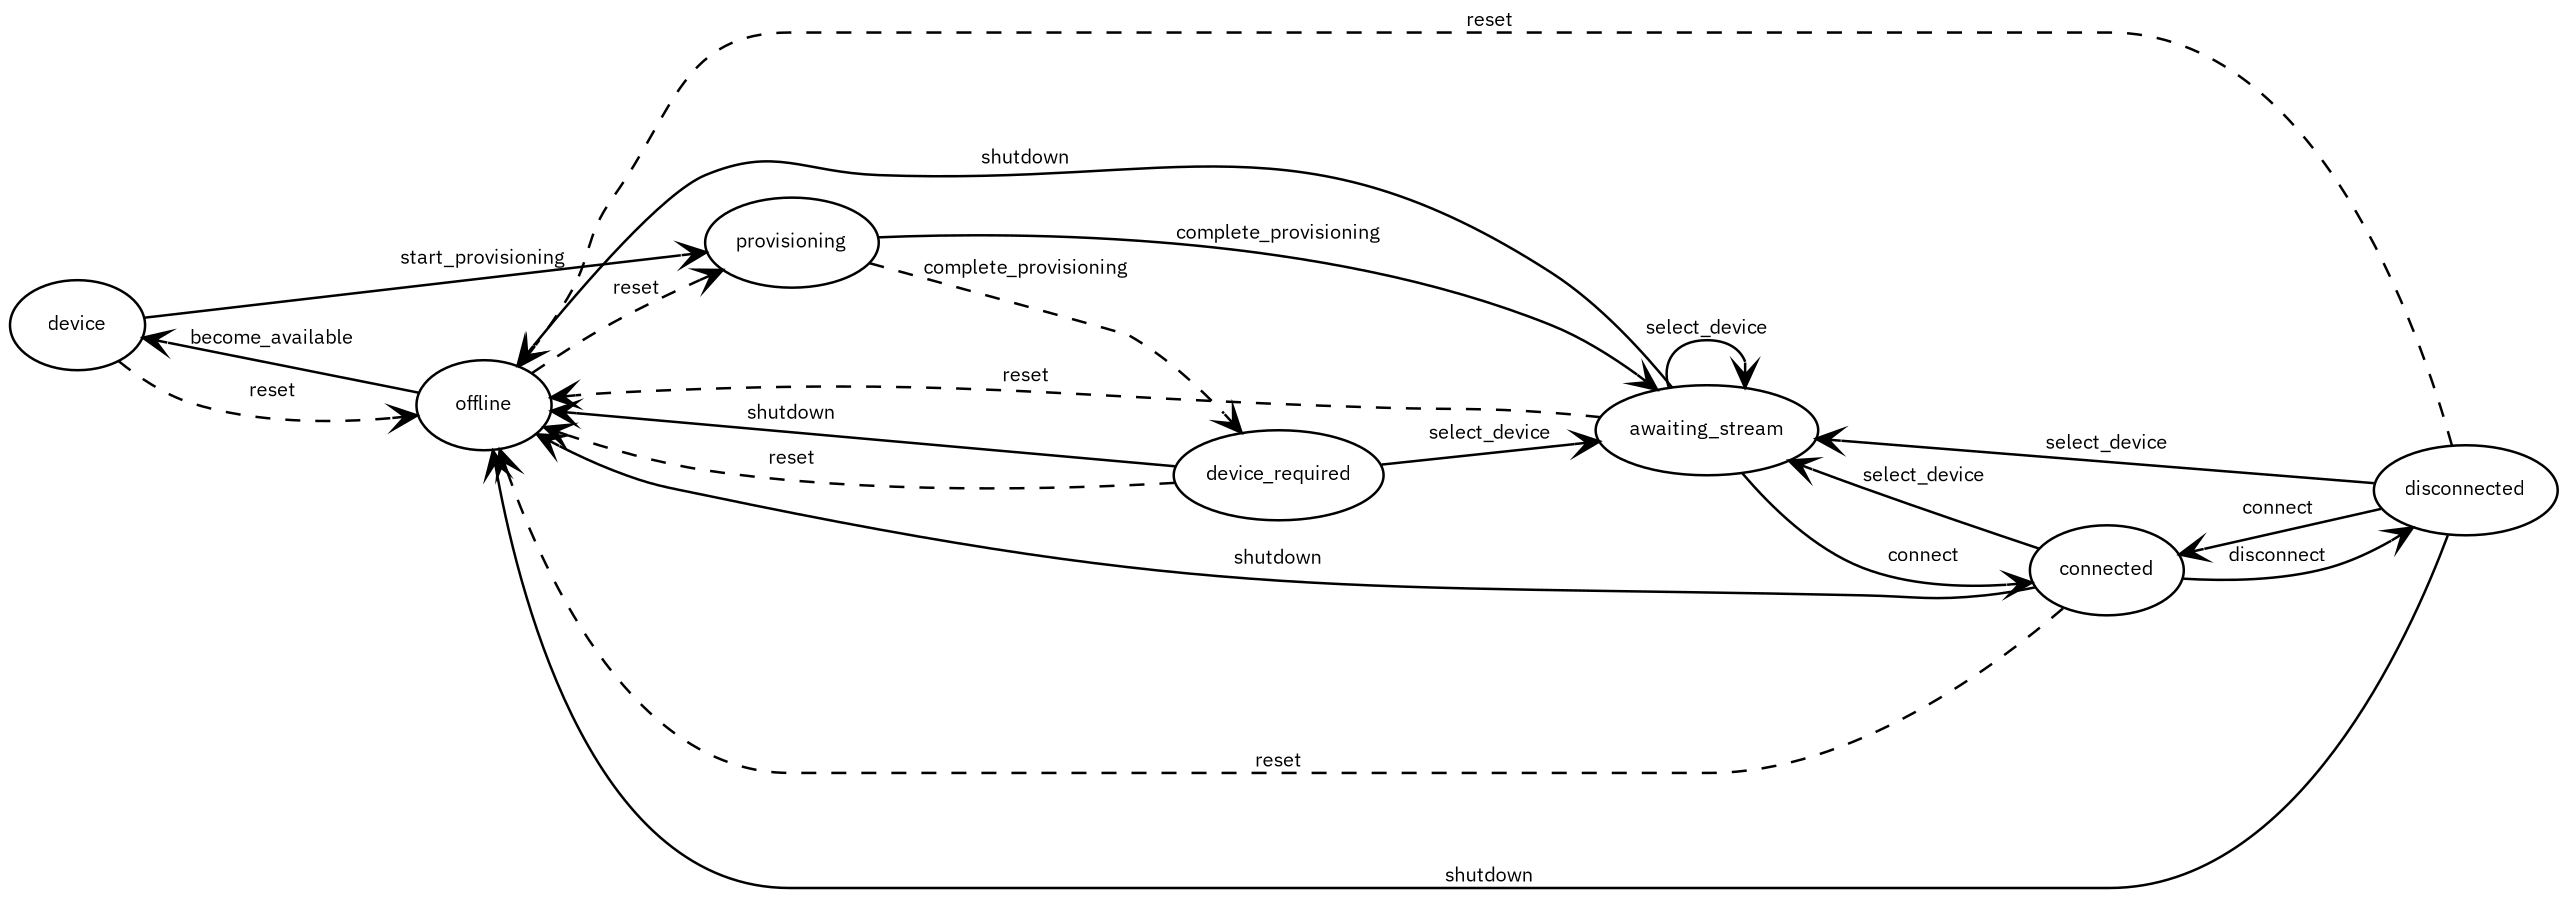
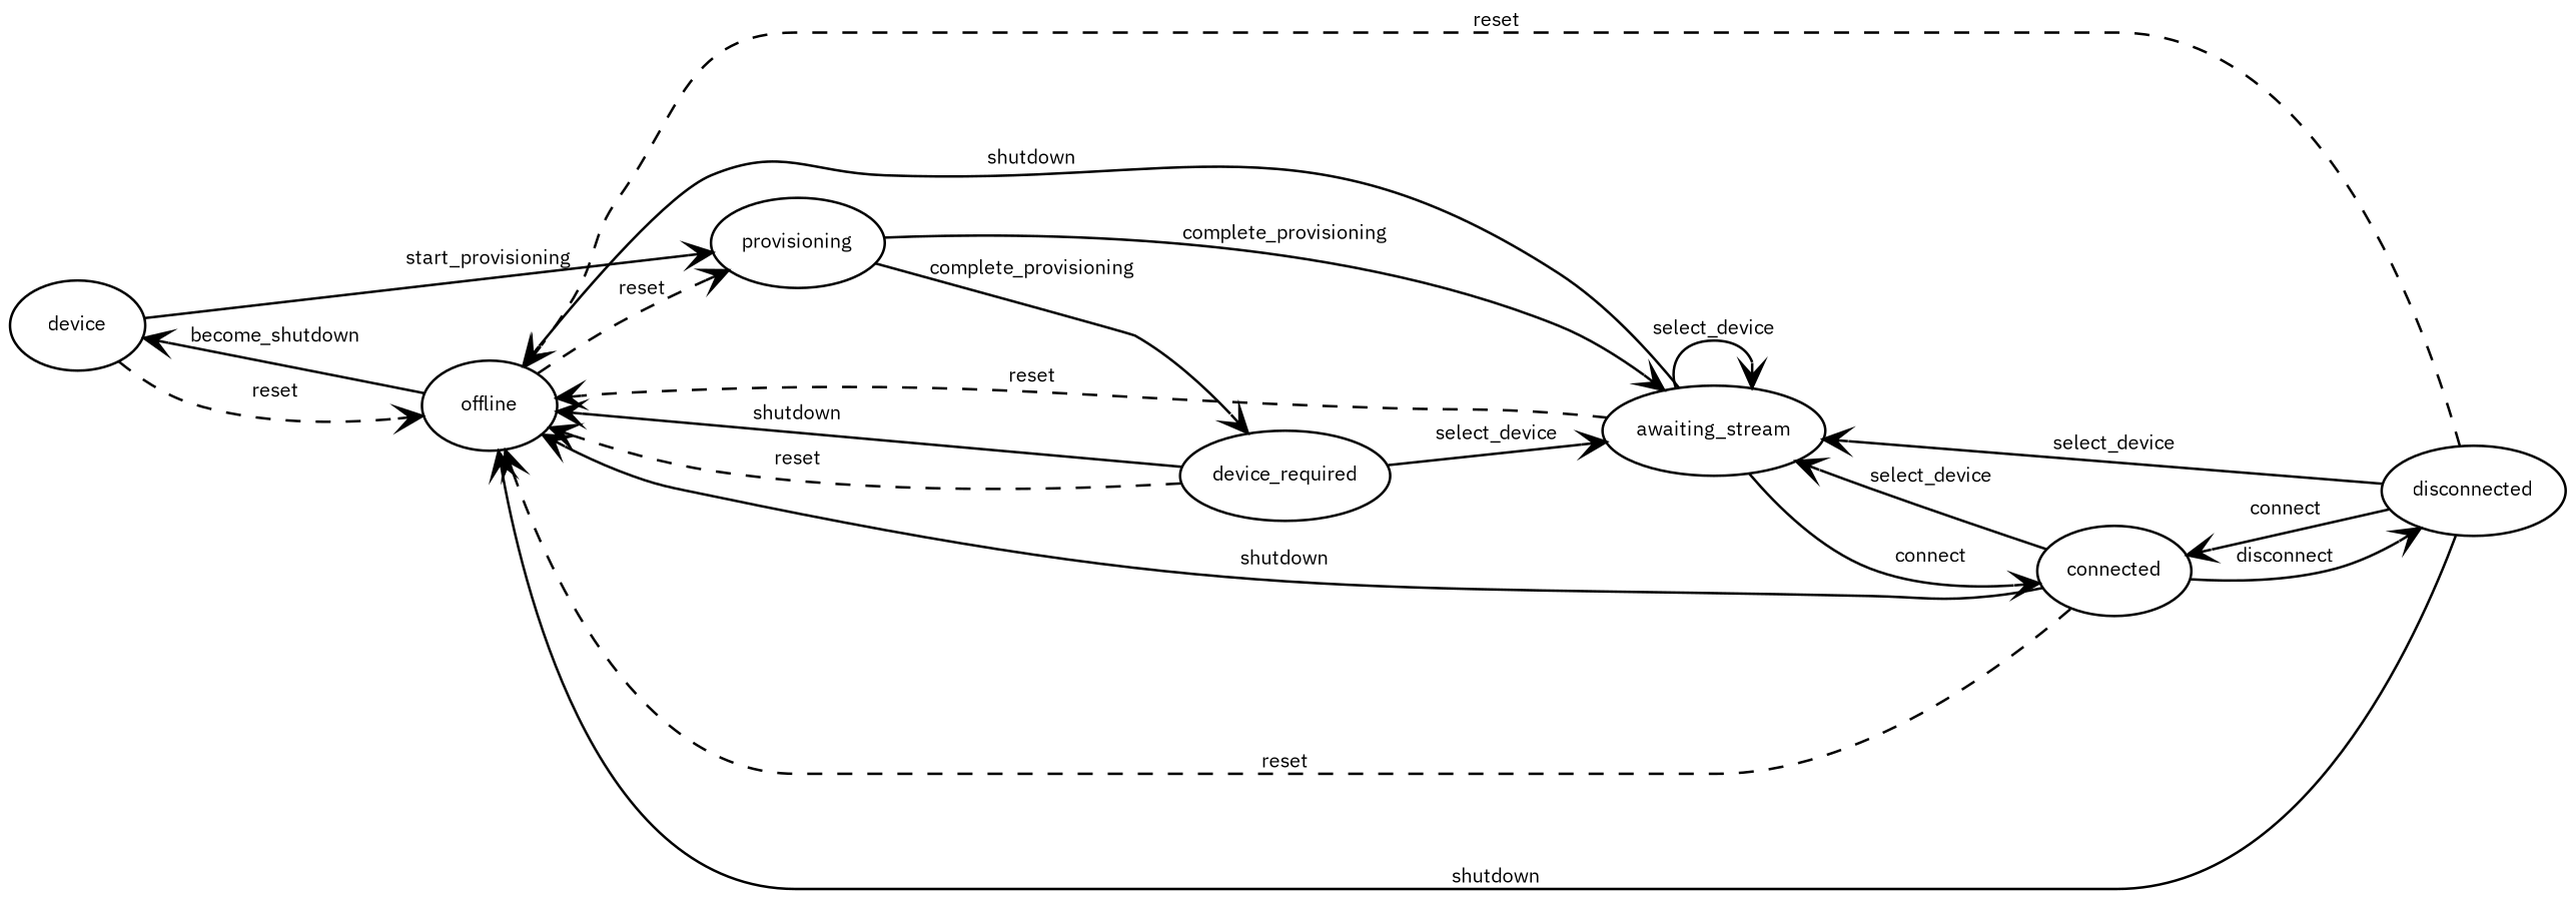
  digraph {
    fontname="IBM Plex Sans"
    fontsize=8
    rankdir=LR
    node [fontname="IBM Plex Sans" fontsize=8 shape=oval]
    edge [arrowhead=open arrowtail=none fontname="IBM Plex Sans" fontsize=8]
    n1 [label=device]
    offline
    provisioning
    awaiting_stream
    device_required
    connected
    disconnected
    n1 -> offline [label=reset style=dashed]
    n1 -> provisioning [label=start_provisioning]
-   offline -> n1 [label=become_available]
+   offline -> n1 [label=become_shutdown]
    offline -> provisioning [label=reset style=dashed]
    provisioning -> awaiting_stream [label=complete_provisioning]
-   provisioning -> device_required [label=complete_provisioning style=dashed]
+   provisioning -> device_required [label=complete_provisioning]
    awaiting_stream -> offline [label=shutdown]
    awaiting_stream -> offline [label=reset style=dashed]
    awaiting_stream -> awaiting_stream [label=select_device]
    awaiting_stream -> connected [label=connect]
    device_required -> offline [label=shutdown]
    device_required -> offline [label=reset style=dashed]
    device_required -> awaiting_stream [label=select_device]
    connected -> offline [label=shutdown]
    connected -> offline [label=reset style=dashed]
    connected -> awaiting_stream [label=select_device]
    connected -> disconnected [label=disconnect]
    disconnected -> offline [label=shutdown]
    disconnected -> offline [label=reset style=dashed]
    disconnected -> awaiting_stream [label=select_device]
    disconnected -> connected [label=connect]
  }
